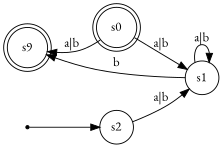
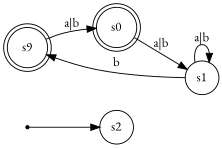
  digraph {
    fontname="EB Garamond"
    rankdir=LR
    node [fontname="EB Garamond" shape=doublecircle]
    edge [fontname="EB Garamond"]
    n1 [label=s9]
    n2 [label=s0]
    s1 [shape=circle]
    s2 [shape=circle]
    "" [shape=point]
-   n2 -> n1 [label="a|b"]
+   n1 -> n2 [label="a|b"]
    n2 -> s1 [label="a|b"]
    s1 -> n1 [label=b]
    s1 -> s1 [label="a|b"]
-   s2 -> s1 [label="a|b"]
    "" -> s2
  }
